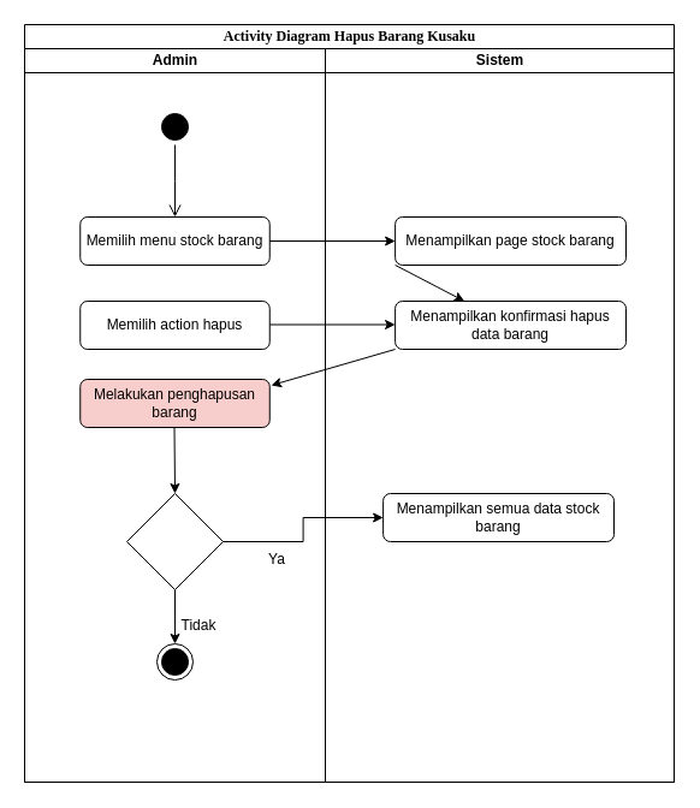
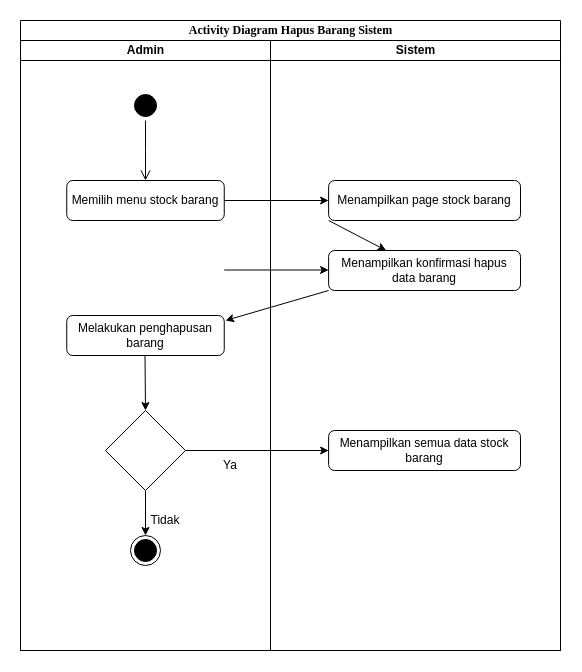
  <mxCell id="0" />
  <mxCell id="1" parent="0" />
- <mxCell id="2" value="Activity Diagram Hapus Barang Kusaku" style="swimlane;html=1;childLayout=stackLayout;startSize=20;rounded=0;shadow=0;comic=0;labelBackgroundColor=none;strokeWidth=1;fontFamily=Verdana;fontSize=12;align=center;" vertex="1" parent="1"><mxGeometry x="20" y="20" width="540" height="630" as="geometry" /></mxCell>
+ <mxCell id="2" value="Activity Diagram Hapus Barang Sistem" style="swimlane;html=1;childLayout=stackLayout;startSize=20;rounded=0;shadow=0;comic=0;labelBackgroundColor=none;strokeWidth=1;fontFamily=Verdana;fontSize=12;align=center;" vertex="1" parent="1"><mxGeometry x="20" y="20" width="540" height="630" as="geometry" /></mxCell>
  <mxCell id="3" value="Admin" style="swimlane;html=1;startSize=20;" vertex="1" parent="2"><mxGeometry y="20" width="250" height="610" as="geometry" /></mxCell>
  <mxCell id="4" value="" style="ellipse;html=1;shape=startState;fillColor=#000000;strokeColor=#030000;" vertex="1" parent="3"><mxGeometry x="110" y="50" width="30" height="30" as="geometry" /></mxCell>
  <mxCell id="5" value="" style="edgeStyle=orthogonalEdgeStyle;html=1;verticalAlign=bottom;endArrow=open;endSize=8;strokeColor=#030000;rounded=0;" edge="1" parent="3" source="4"><mxGeometry relative="1" as="geometry"><mxPoint x="125" y="140" as="targetPoint" /></mxGeometry></mxCell>
  <mxCell id="6" value="Memilih menu stock barang" style="rounded=1;whiteSpace=wrap;html=1;" vertex="1" parent="3"><mxGeometry x="46.25" y="140" width="157.5" height="40" as="geometry" /></mxCell>
- <mxCell id="7" value="Memilih action hapus" style="rounded=1;whiteSpace=wrap;html=1;" vertex="1" parent="3"><mxGeometry x="46.25" y="210" width="157.5" height="40" as="geometry" /></mxCell>
- <mxCell id="8" value="Melakukan penghapusan barang" style="rounded=1;whiteSpace=wrap;html=1;fillColor=#f8cecc;" vertex="1" parent="3"><mxGeometry x="46.25" y="275" width="157.5" height="40" as="geometry" /></mxCell>
+ <mxCell id="8" value="Melakukan penghapusan barang" style="rounded=1;whiteSpace=wrap;html=1;" vertex="1" parent="3"><mxGeometry x="46.25" y="275" width="157.5" height="40" as="geometry" /></mxCell>
  <mxCell id="9" style="edgeStyle=orthogonalEdgeStyle;rounded=0;orthogonalLoop=1;jettySize=auto;html=1;exitX=1;exitY=0.5;exitDx=0;exitDy=0;entryX=0;entryY=0.5;entryDx=0;entryDy=0;" edge="1" parent="3"><mxGeometry relative="1" as="geometry"><mxPoint x="203.75" y="229.5" as="sourcePoint" /><mxPoint x="308.12" y="229.5" as="targetPoint" /></mxGeometry></mxCell>
  <mxCell id="10" style="edgeStyle=orthogonalEdgeStyle;rounded=0;orthogonalLoop=1;jettySize=auto;html=1;exitX=0.5;exitY=1;exitDx=0;exitDy=0;entryX=0.5;entryY=0;entryDx=0;entryDy=0;" edge="1" parent="3" target="13"><mxGeometry relative="1" as="geometry"><mxPoint x="124.5" y="315" as="sourcePoint" /><mxPoint x="124.5" y="345" as="targetPoint" /></mxGeometry></mxCell>
  <mxCell id="11" value="" style="ellipse;html=1;shape=endState;fillColor=#000000;strokeColor=#030000;" vertex="1" parent="3"><mxGeometry x="110.005" y="495" width="30" height="30" as="geometry" /></mxCell>
  <mxCell id="12" style="edgeStyle=orthogonalEdgeStyle;rounded=0;orthogonalLoop=1;jettySize=auto;html=1;exitX=0.5;exitY=1;exitDx=0;exitDy=0;entryX=0.5;entryY=0;entryDx=0;entryDy=0;" edge="1" parent="3" source="13" target="11"><mxGeometry relative="1" as="geometry" /></mxCell>
  <mxCell id="13" value="" style="rhombus;whiteSpace=wrap;html=1;" vertex="1" parent="3"><mxGeometry x="85" y="370" width="80" height="80" as="geometry" /></mxCell>
  <mxCell id="14" value="Ya" style="text;html=1;strokeColor=none;fillColor=none;align=center;verticalAlign=middle;whiteSpace=wrap;rounded=0;" vertex="1" parent="3"><mxGeometry x="180" y="410" width="60" height="30" as="geometry" /></mxCell>
  <mxCell id="15" value="Tidak" style="text;html=1;strokeColor=none;fillColor=none;align=center;verticalAlign=middle;whiteSpace=wrap;rounded=0;" vertex="1" parent="3"><mxGeometry x="115" y="465" width="60" height="30" as="geometry" /></mxCell>
  <mxCell id="16" value="Sistem" style="swimlane;html=1;startSize=20;" vertex="1" parent="2"><mxGeometry x="250" y="20" width="290" height="610" as="geometry" /></mxCell>
  <mxCell id="17" value="Menampilkan page stock barang" style="rounded=1;whiteSpace=wrap;html=1;" vertex="1" parent="16"><mxGeometry x="58.12" y="140" width="191.88" height="40" as="geometry" /></mxCell>
  <mxCell id="18" value="Menampilkan konfirmasi hapus data barang" style="rounded=1;whiteSpace=wrap;html=1;" vertex="1" parent="16"><mxGeometry x="58.12" y="210" width="191.88" height="40" as="geometry" /></mxCell>
- <mxCell id="19" value="Menampilkan semua data stock barang" style="rounded=1;whiteSpace=wrap;html=1;" vertex="1" parent="16"><mxGeometry x="48.12" y="370" width="191.88" height="40" as="geometry" /></mxCell>
+ <mxCell id="19" value="Menampilkan semua data stock barang" style="rounded=1;whiteSpace=wrap;html=1;" vertex="1" parent="16"><mxGeometry x="58.12" y="390" width="191.88" height="40" as="geometry" /></mxCell>
  <mxCell id="20" value="" style="endArrow=classic;html=1;rounded=0;exitX=0;exitY=1;exitDx=0;exitDy=0;" edge="1" parent="16" source="18"><mxGeometry width="50" height="50" relative="1" as="geometry"><mxPoint x="59.06" y="310" as="sourcePoint" /><mxPoint x="-45" y="280" as="targetPoint" /></mxGeometry></mxCell>
  <mxCell id="21" style="edgeStyle=orthogonalEdgeStyle;rounded=0;orthogonalLoop=1;jettySize=auto;html=1;exitX=1;exitY=0.5;exitDx=0;exitDy=0;entryX=0;entryY=0.5;entryDx=0;entryDy=0;" edge="1" parent="2" source="6" target="17"><mxGeometry relative="1" as="geometry" /></mxCell>
  <mxCell id="22" value="" style="endArrow=classic;html=1;rounded=0;exitX=0;exitY=1;exitDx=0;exitDy=0;" edge="1" parent="2" source="17" target="18"><mxGeometry width="50" height="50" relative="1" as="geometry"><mxPoint x="210" y="360" as="sourcePoint" /><mxPoint x="260" y="310" as="targetPoint" /></mxGeometry></mxCell>
  <mxCell id="23" style="edgeStyle=orthogonalEdgeStyle;rounded=0;orthogonalLoop=1;jettySize=auto;html=1;exitX=1;exitY=0.5;exitDx=0;exitDy=0;entryX=0;entryY=0.5;entryDx=0;entryDy=0;" edge="1" parent="2" source="13" target="19"><mxGeometry relative="1" as="geometry" /></mxCell>
